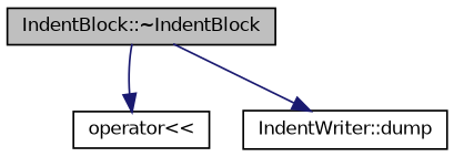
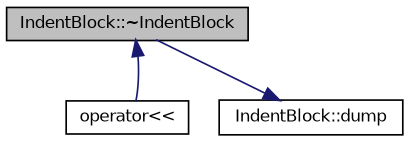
  digraph {
    rankdir=TB
    node [color=black fillcolor=white fontname=Helvetica fontsize=10 shape=record style=filled]
    edge [color=midnightblue fontname=Helvetica fontsize=10 labelfontname=Helvetica labelfontsize=10 style=solid]
    n1 [fillcolor=grey75 fontcolor=black height=0.2 label="IndentBlock::~IndentBlock" width=0.4]
    n2 [height=0.2 label="operator\<\<" width=0.4]
-   n3 [height=0.2 label="IndentWriter::dump" width=0.4]
-   n1 -> n2
+   n3 [height=0.2 label="IndentBlock::dump" width=0.4]
+   n2 -> n1
    n1 -> n3
  }
